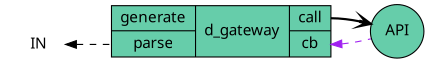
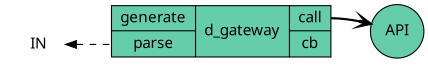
  digraph {
    rankdir=LR
    node [fillcolor=aquamarine3 fontname=Liberation fontsize=14 style=filled]
    edge [color=black style=dashed dir=back]
    n1 [label="{ { <generate>generate|<parse>parse } | d_gateway | { <call>call|<cb>cb} }" shape=record]
    n2 [label=API shape=circle]
    n3 [color=white label=IN shape=parallelogram fillcolor="" style=""]
    n1 -> n2 [arrowhead=vee style=bold tailport=call dir=""]
-   n1 -> n2 [color=purple tailport=cb]
    n3 -> n1 [fontname=Liberation headport=parse]
  }
